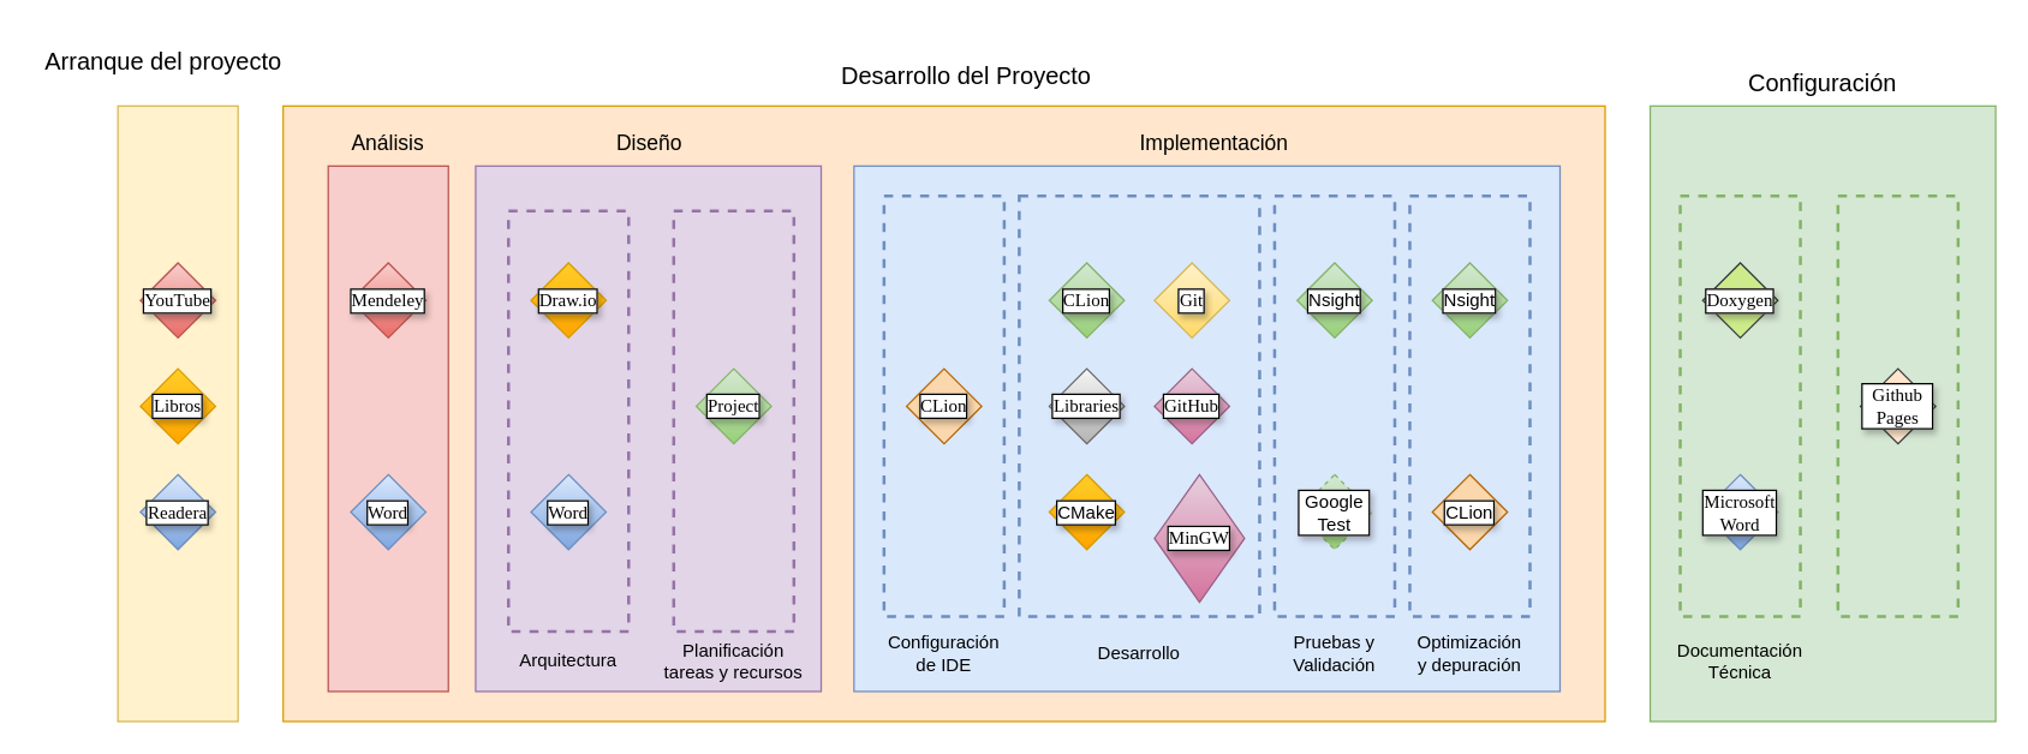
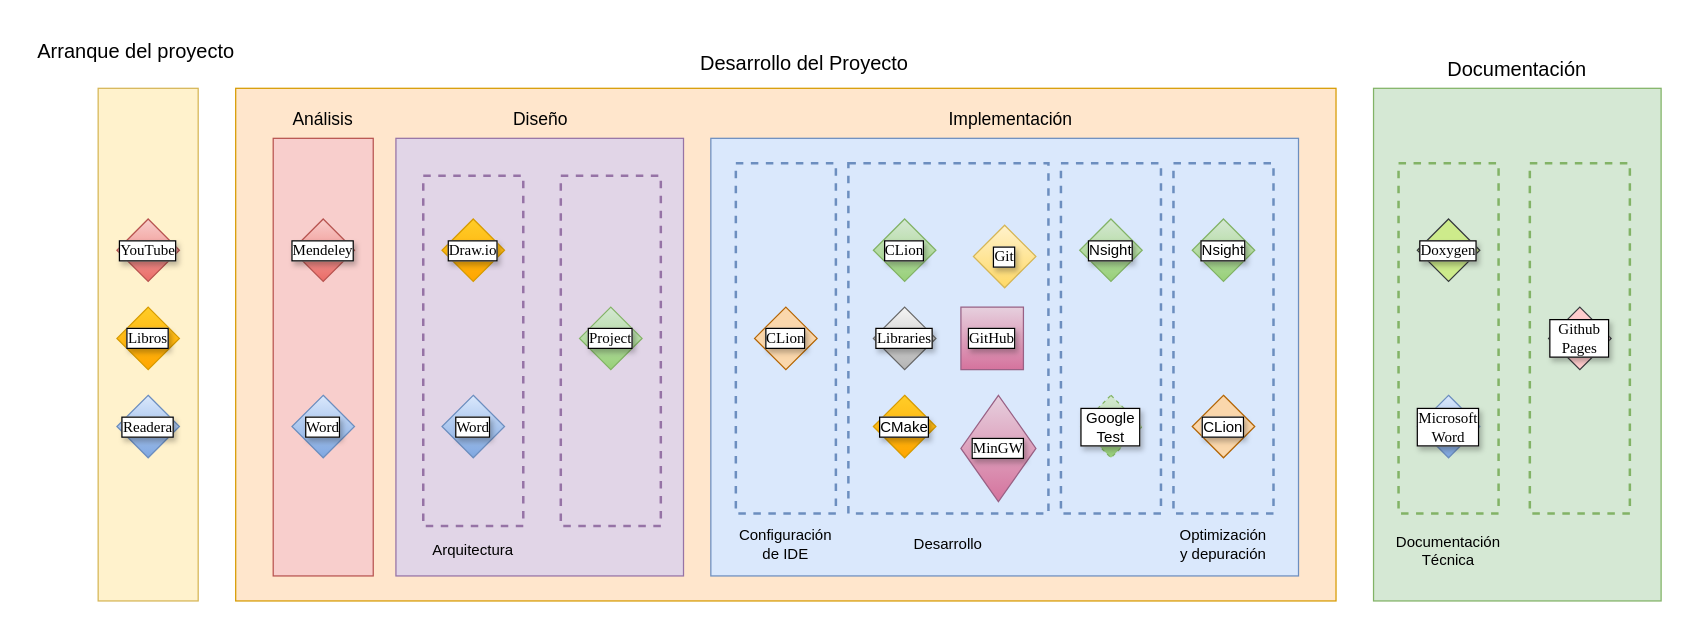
  <mxCell id="0" />
  <mxCell id="1" parent="0" />
  <mxCell id="2" value="" style="rounded=0;whiteSpace=wrap;html=1;fillColor=#ffe6cc;strokeColor=#d79b00;" vertex="1" parent="1"><mxGeometry x="188" y="70" width="880" height="410" as="geometry" /></mxCell>
  <mxCell id="3" value="" style="rounded=0;whiteSpace=wrap;html=1;fillColor=#e1d5e7;strokeColor=#9673a6;" vertex="1" parent="1"><mxGeometry x="316.15" y="110" width="230" height="350" as="geometry" /></mxCell>
- <mxCell id="4" value="Configuración" style="text;html=1;align=center;verticalAlign=middle;whiteSpace=wrap;rounded=0;fontSize=16;" vertex="1" parent="1"><mxGeometry x="1098" y="40" width="230" height="30" as="geometry" /></mxCell>
+ <mxCell id="4" value="Documentación" style="text;html=1;align=center;verticalAlign=middle;whiteSpace=wrap;rounded=0;fontSize=16;" vertex="1" parent="1"><mxGeometry x="1098" y="40" width="230" height="30" as="geometry" /></mxCell>
  <mxCell id="5" value="" style="rounded=0;whiteSpace=wrap;html=1;fillColor=#f8cecc;strokeColor=#b85450;" vertex="1" parent="1"><mxGeometry x="218" y="110" width="80" height="350" as="geometry" /></mxCell>
  <mxCell id="6" value="Arranque del proyecto" style="text;html=1;align=center;verticalAlign=middle;whiteSpace=wrap;rounded=0;fontSize=16;" vertex="1" parent="1"><mxGeometry x="20.5" y="20" width="175" height="40" as="geometry" /></mxCell>
  <mxCell id="7" value="&lt;span style=&quot;font-family: Verdana;&quot;&gt;Mendeley&lt;/span&gt;" style="rhombus;whiteSpace=wrap;html=1;labelBackgroundColor=default;labelBorderColor=default;textShadow=1;fillColor=#f8cecc;gradientColor=#ea6b66;strokeColor=#b85450;" vertex="1" parent="1"><mxGeometry x="233" y="174.5" width="50" height="50" as="geometry" /></mxCell>
  <mxCell id="8" value="&lt;span style=&quot;font-family: Verdana;&quot;&gt;Word&lt;/span&gt;" style="rhombus;whiteSpace=wrap;html=1;labelBackgroundColor=default;labelBorderColor=default;textShadow=1;fillColor=#dae8fc;gradientColor=#7ea6e0;strokeColor=#6c8ebf;" vertex="1" parent="1"><mxGeometry x="233" y="315.5" width="50" height="50" as="geometry" /></mxCell>
  <mxCell id="9" value="" style="rounded=0;whiteSpace=wrap;html=1;fillColor=#dae8fc;strokeColor=#6c8ebf;" vertex="1" parent="1"><mxGeometry x="568" y="110" width="470" height="350" as="geometry" /></mxCell>
  <mxCell id="10" value="Implementación" style="text;html=1;align=center;verticalAlign=middle;whiteSpace=wrap;rounded=0;fontSize=14;" vertex="1" parent="1"><mxGeometry x="578" y="80" width="460" height="30" as="geometry" /></mxCell>
  <mxCell id="11" value="" style="rounded=0;whiteSpace=wrap;html=1;dashed=1;fillColor=#e1d5e7;strokeColor=#9673a6;strokeWidth=2;" vertex="1" parent="1"><mxGeometry x="448" y="140" width="80" height="280" as="geometry" /></mxCell>
  <mxCell id="12" value="Diseño" style="text;html=1;align=center;verticalAlign=middle;whiteSpace=wrap;rounded=0;fontSize=14;" vertex="1" parent="1"><mxGeometry x="318" y="80" width="228.15" height="30" as="geometry" /></mxCell>
  <mxCell id="13" value="&lt;span style=&quot;font-family: Verdana;&quot;&gt;Project&lt;/span&gt;" style="rhombus;whiteSpace=wrap;html=1;labelBackgroundColor=default;labelBorderColor=default;textShadow=1;fillColor=#d5e8d4;gradientColor=#97d077;strokeColor=#82b366;" vertex="1" parent="1"><mxGeometry x="463" y="245" width="50" height="50" as="geometry" /></mxCell>
  <mxCell id="14" value="" style="rounded=0;whiteSpace=wrap;html=1;dashed=1;fillColor=#e1d5e7;strokeColor=#9673a6;strokeWidth=2;" vertex="1" parent="1"><mxGeometry x="338" y="140" width="80" height="280" as="geometry" /></mxCell>
  <mxCell id="15" value="&lt;font face=&quot;Verdana&quot;&gt;Draw.io&lt;/font&gt;" style="rhombus;whiteSpace=wrap;html=1;labelBackgroundColor=default;labelBorderColor=default;textShadow=1;fillColor=#ffcd28;gradientColor=#ffa500;strokeColor=#d79b00;" vertex="1" parent="1"><mxGeometry x="353" y="174.5" width="50" height="50" as="geometry" /></mxCell>
  <mxCell id="16" value="&lt;span style=&quot;font-family: Verdana;&quot;&gt;Word&lt;/span&gt;" style="rhombus;whiteSpace=wrap;html=1;labelBackgroundColor=default;labelBorderColor=default;textShadow=1;fillColor=#dae8fc;gradientColor=#7ea6e0;strokeColor=#6c8ebf;" vertex="1" parent="1"><mxGeometry x="353" y="315.5" width="50" height="50" as="geometry" /></mxCell>
  <mxCell id="17" value="" style="rounded=0;whiteSpace=wrap;html=1;dashed=1;fillColor=#dae8fc;strokeColor=#6c8ebf;strokeWidth=2;" vertex="1" parent="1"><mxGeometry x="678" y="130" width="160" height="280" as="geometry" /></mxCell>
  <mxCell id="18" value="&lt;span style=&quot;font-family: Verdana;&quot;&gt;CLion&lt;/span&gt;" style="rhombus;whiteSpace=wrap;html=1;labelBackgroundColor=default;labelBorderColor=default;textShadow=1;fillColor=#d5e8d4;gradientColor=#97d077;strokeColor=#82b366;" vertex="1" parent="1"><mxGeometry x="698" y="174.5" width="50" height="50" as="geometry" /></mxCell>
- <mxCell id="19" value="&lt;span style=&quot;font-family: Verdana;&quot;&gt;Git&lt;/span&gt;" style="rhombus;whiteSpace=wrap;html=1;labelBackgroundColor=default;labelBorderColor=default;textShadow=1;fillColor=#fff2cc;gradientColor=#ffd966;strokeColor=#d6b656;" vertex="1" parent="1"><mxGeometry x="768" y="174.5" width="50" height="50" as="geometry" /></mxCell>
- <mxCell id="20" value="&lt;span style=&quot;font-family: Verdana;&quot;&gt;GitHub&lt;/span&gt;" style="rhombus;whiteSpace=wrap;html=1;labelBackgroundColor=default;labelBorderColor=default;textShadow=1;fillColor=#e6d0de;gradientColor=#d5739d;strokeColor=#996185;" vertex="1" parent="1"><mxGeometry x="768" y="245" width="50" height="50" as="geometry" /></mxCell>
+ <mxCell id="19" value="&lt;span style=&quot;font-family: Verdana;&quot;&gt;Git&lt;/span&gt;" style="rhombus;whiteSpace=wrap;html=1;labelBackgroundColor=default;labelBorderColor=default;textShadow=1;fillColor=#fff2cc;gradientColor=#ffd966;strokeColor=#d6b656;" vertex="1" parent="1"><mxGeometry x="778" y="179.5" width="50" height="50" as="geometry" /></mxCell>
+ <mxCell id="20" value="&lt;span style=&quot;font-family: Verdana;&quot;&gt;GitHub&lt;/span&gt;" style="whiteSpace=wrap;html=1;labelBackgroundColor=default;labelBorderColor=default;textShadow=1;fillColor=#e6d0de;gradientColor=#d5739d;strokeColor=#996185;rounded=0;" vertex="1" parent="1"><mxGeometry x="768" y="245" width="50" height="50" as="geometry" /></mxCell>
  <mxCell id="21" value="CMake" style="rhombus;whiteSpace=wrap;html=1;labelBackgroundColor=default;labelBorderColor=default;textShadow=1;fillColor=#ffcd28;gradientColor=#ffa500;strokeColor=#d79b00;" vertex="1" parent="1"><mxGeometry x="698" y="315.5" width="50" height="50" as="geometry" /></mxCell>
  <mxCell id="22" value="&lt;span style=&quot;font-family: Verdana;&quot;&gt;MinGW&lt;/span&gt;" style="rhombus;whiteSpace=wrap;html=1;labelBackgroundColor=default;labelBorderColor=default;textShadow=1;fillColor=#e6d0de;gradientColor=#d5739d;strokeColor=#996185;" vertex="1" parent="1"><mxGeometry x="768" y="315.5" width="60" height="85" as="geometry" /></mxCell>
  <mxCell id="23" value="&lt;span style=&quot;font-family: Verdana;&quot;&gt;Libraries&lt;/span&gt;" style="rhombus;whiteSpace=wrap;html=1;labelBackgroundColor=default;labelBorderColor=default;textShadow=1;fillColor=#f5f5f5;gradientColor=#b3b3b3;strokeColor=#666666;" vertex="1" parent="1"><mxGeometry x="698" y="245" width="50" height="50" as="geometry" /></mxCell>
  <mxCell id="24" value="" style="rounded=0;whiteSpace=wrap;html=1;fillColor=#d5e8d4;strokeColor=#82b366;" vertex="1" parent="1"><mxGeometry x="1098" y="70" width="230" height="410" as="geometry" /></mxCell>
  <mxCell id="25" value="" style="rounded=0;whiteSpace=wrap;html=1;dashed=1;fillColor=#dae8fc;strokeColor=#6c8ebf;strokeWidth=2;" vertex="1" parent="1"><mxGeometry x="588" y="130" width="80" height="280" as="geometry" /></mxCell>
  <mxCell id="26" value="&lt;span style=&quot;font-family: Verdana;&quot;&gt;CLion&lt;/span&gt;" style="rhombus;whiteSpace=wrap;html=1;labelBackgroundColor=default;labelBorderColor=default;textShadow=1;fillColor=#fad7ac;strokeColor=#b46504;" vertex="1" parent="1"><mxGeometry x="603" y="245" width="50" height="50" as="geometry" /></mxCell>
  <mxCell id="27" value="" style="rounded=0;whiteSpace=wrap;html=1;dashed=1;fillColor=#dae8fc;strokeColor=#6c8ebf;strokeWidth=2;" vertex="1" parent="1"><mxGeometry x="848" y="130" width="80" height="280" as="geometry" /></mxCell>
  <mxCell id="28" value="Nsight" style="rhombus;whiteSpace=wrap;html=1;labelBackgroundColor=default;labelBorderColor=default;textShadow=1;fillColor=#d5e8d4;gradientColor=#97d077;strokeColor=#82b366;" vertex="1" parent="1"><mxGeometry x="863" y="174.5" width="50" height="50" as="geometry" /></mxCell>
  <mxCell id="29" value="Google Test" style="rhombus;whiteSpace=wrap;html=1;labelBackgroundColor=default;labelBorderColor=default;textShadow=1;fillColor=#d5e8d4;gradientColor=#97d077;strokeColor=#82b366;dashed=1;" vertex="1" parent="1"><mxGeometry x="863" y="315.5" width="50" height="50" as="geometry" /></mxCell>
  <mxCell id="30" value="Desarrollo" style="text;html=1;align=center;verticalAlign=middle;whiteSpace=wrap;rounded=0;" vertex="1" parent="1"><mxGeometry x="678" y="420" width="160" height="30" as="geometry" /></mxCell>
  <mxCell id="31" value="Configuración de IDE" style="text;html=1;align=center;verticalAlign=middle;whiteSpace=wrap;rounded=0;" vertex="1" parent="1"><mxGeometry x="588" y="420" width="80" height="30" as="geometry" /></mxCell>
- <mxCell id="32" value="Pruebas y Validación" style="text;html=1;align=center;verticalAlign=middle;whiteSpace=wrap;rounded=0;" vertex="1" parent="1"><mxGeometry x="848" y="420" width="80" height="30" as="geometry" /></mxCell>
  <mxCell id="33" value="" style="rounded=0;whiteSpace=wrap;html=1;dashed=1;fillColor=#dae8fc;strokeColor=#6c8ebf;strokeWidth=2;" vertex="1" parent="1"><mxGeometry x="938" y="130" width="80" height="280" as="geometry" /></mxCell>
  <mxCell id="34" value="Nsight" style="rhombus;whiteSpace=wrap;html=1;labelBackgroundColor=default;labelBorderColor=default;textShadow=1;fillColor=#d5e8d4;gradientColor=#97d077;strokeColor=#82b366;" vertex="1" parent="1"><mxGeometry x="953" y="174.5" width="50" height="50" as="geometry" /></mxCell>
  <mxCell id="35" value="CLion" style="rhombus;whiteSpace=wrap;html=1;labelBackgroundColor=default;labelBorderColor=default;textShadow=1;fillColor=#fad7ac;strokeColor=#b46504;" vertex="1" parent="1"><mxGeometry x="953" y="315.5" width="50" height="50" as="geometry" /></mxCell>
  <mxCell id="36" value="Optimización y depuración" style="text;html=1;align=center;verticalAlign=middle;whiteSpace=wrap;rounded=0;" vertex="1" parent="1"><mxGeometry x="938" y="420" width="80" height="30" as="geometry" /></mxCell>
  <mxCell id="37" value="" style="rounded=0;whiteSpace=wrap;html=1;dashed=1;fillColor=#d5e8d4;strokeColor=#82b366;strokeWidth=2;" vertex="1" parent="1"><mxGeometry x="1118" y="130" width="80" height="280" as="geometry" /></mxCell>
  <mxCell id="38" value="&lt;font face=&quot;Verdana&quot;&gt;Doxygen&lt;/font&gt;" style="rhombus;whiteSpace=wrap;html=1;labelBackgroundColor=default;labelBorderColor=default;textShadow=1;fillColor=#cdeb8b;strokeColor=#36393d;" vertex="1" parent="1"><mxGeometry x="1133" y="174.5" width="50" height="50" as="geometry" /></mxCell>
  <mxCell id="39" value="&lt;span style=&quot;font-family: Verdana;&quot;&gt;Microsoft Word&lt;/span&gt;" style="rhombus;whiteSpace=wrap;html=1;labelBackgroundColor=default;labelBorderColor=default;textShadow=1;fillColor=#dae8fc;gradientColor=#7ea6e0;strokeColor=#6c8ebf;" vertex="1" parent="1"><mxGeometry x="1133" y="315.5" width="50" height="50" as="geometry" /></mxCell>
  <mxCell id="40" value="Documentación Técnica" style="text;html=1;align=center;verticalAlign=middle;whiteSpace=wrap;rounded=0;" vertex="1" parent="1"><mxGeometry x="1118" y="424.5" width="80" height="30" as="geometry" /></mxCell>
  <mxCell id="41" value="" style="rounded=0;whiteSpace=wrap;html=1;dashed=1;fillColor=#d5e8d4;strokeColor=#82b366;strokeWidth=2;" vertex="1" parent="1"><mxGeometry x="1223" y="130" width="80" height="280" as="geometry" /></mxCell>
- <mxCell id="42" value="&lt;font face=&quot;Verdana&quot;&gt;Github Pages&lt;/font&gt;" style="rhombus;whiteSpace=wrap;html=1;labelBackgroundColor=default;labelBorderColor=default;textShadow=1;fillColor=#ffe6cc;strokeColor=#36393d;" vertex="1" parent="1"><mxGeometry x="1238" y="245" width="50" height="50" as="geometry" /></mxCell>
+ <mxCell id="42" value="&lt;font face=&quot;Verdana&quot;&gt;Github Pages&lt;/font&gt;" style="rhombus;whiteSpace=wrap;html=1;labelBackgroundColor=default;labelBorderColor=default;textShadow=1;fillColor=#ffcccc;strokeColor=#36393d;" vertex="1" parent="1"><mxGeometry x="1238" y="245" width="50" height="50" as="geometry" /></mxCell>
  <mxCell id="43" value="" style="rounded=0;whiteSpace=wrap;html=1;fillColor=#fff2cc;strokeColor=#d6b656;" vertex="1" parent="1"><mxGeometry x="78" y="70" width="80" height="410" as="geometry" /></mxCell>
  <mxCell id="44" value="&lt;span style=&quot;font-family: Verdana;&quot;&gt;YouTube&lt;/span&gt;" style="rhombus;whiteSpace=wrap;html=1;labelBackgroundColor=default;labelBorderColor=default;textShadow=1;fillColor=#f8cecc;gradientColor=#ea6b66;strokeColor=#b85450;" vertex="1" parent="1"><mxGeometry x="93" y="174.5" width="50" height="50" as="geometry" /></mxCell>
  <mxCell id="45" value="&lt;span style=&quot;font-family: Verdana;&quot;&gt;Readera&lt;/span&gt;" style="rhombus;whiteSpace=wrap;html=1;labelBackgroundColor=default;labelBorderColor=default;textShadow=1;fillColor=#dae8fc;gradientColor=#7ea6e0;strokeColor=#6c8ebf;" vertex="1" parent="1"><mxGeometry x="93" y="315.5" width="50" height="50" as="geometry" /></mxCell>
  <mxCell id="46" value="&lt;span style=&quot;font-family: Verdana;&quot;&gt;Libros&lt;/span&gt;" style="rhombus;whiteSpace=wrap;html=1;labelBackgroundColor=default;labelBorderColor=default;textShadow=1;fillColor=#ffcd28;gradientColor=#ffa500;strokeColor=#d79b00;" vertex="1" parent="1"><mxGeometry x="93" y="245" width="50" height="50" as="geometry" /></mxCell>
  <mxCell id="47" value="Análisis" style="text;html=1;align=center;verticalAlign=middle;whiteSpace=wrap;rounded=0;fontSize=14;" vertex="1" parent="1"><mxGeometry x="218" y="80" width="80" height="30" as="geometry" /></mxCell>
  <mxCell id="48" value="Desarrollo del Proyecto" style="text;html=1;align=center;verticalAlign=middle;whiteSpace=wrap;rounded=0;fontSize=16;" vertex="1" parent="1"><mxGeometry x="498" y="30" width="290" height="40" as="geometry" /></mxCell>
  <mxCell id="49" value="Arquitectura" style="text;html=1;align=center;verticalAlign=middle;whiteSpace=wrap;rounded=0;" vertex="1" parent="1"><mxGeometry x="338" y="424.5" width="80" height="30" as="geometry" /></mxCell>
- <mxCell id="50" value="Planificación tareas y recursos" style="text;html=1;align=center;verticalAlign=middle;whiteSpace=wrap;rounded=0;" vertex="1" parent="1"><mxGeometry x="438" y="424.5" width="100" height="30" as="geometry" /></mxCell>
